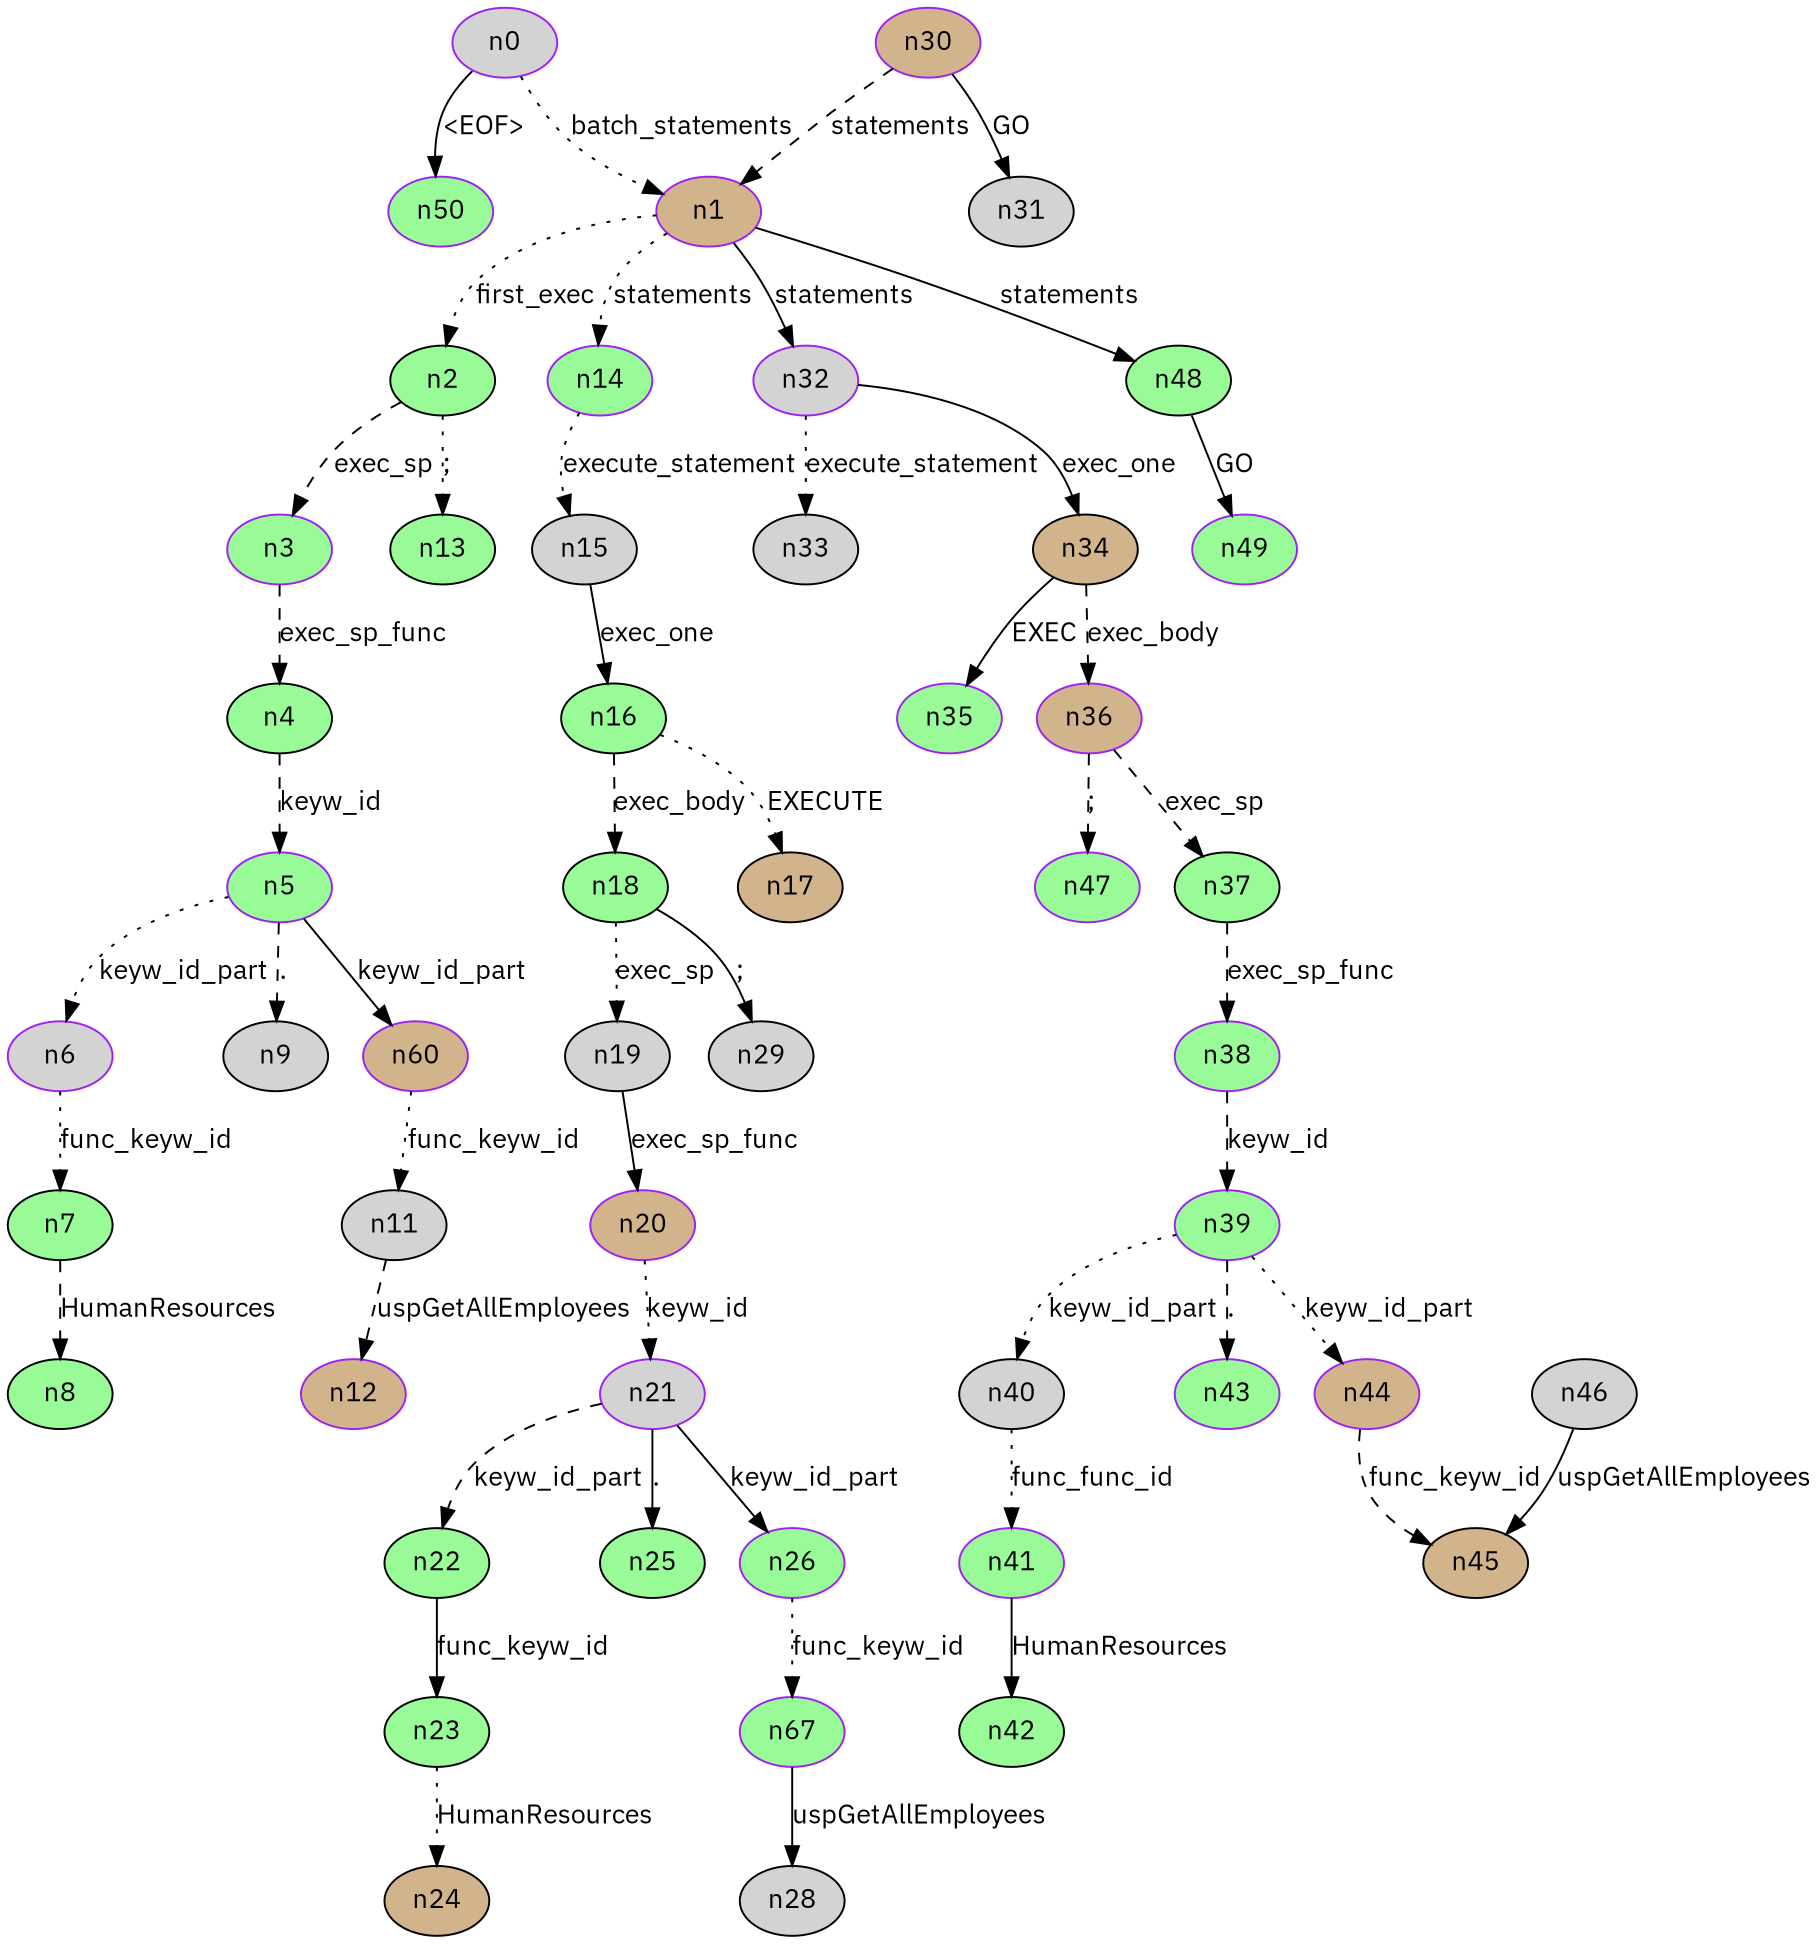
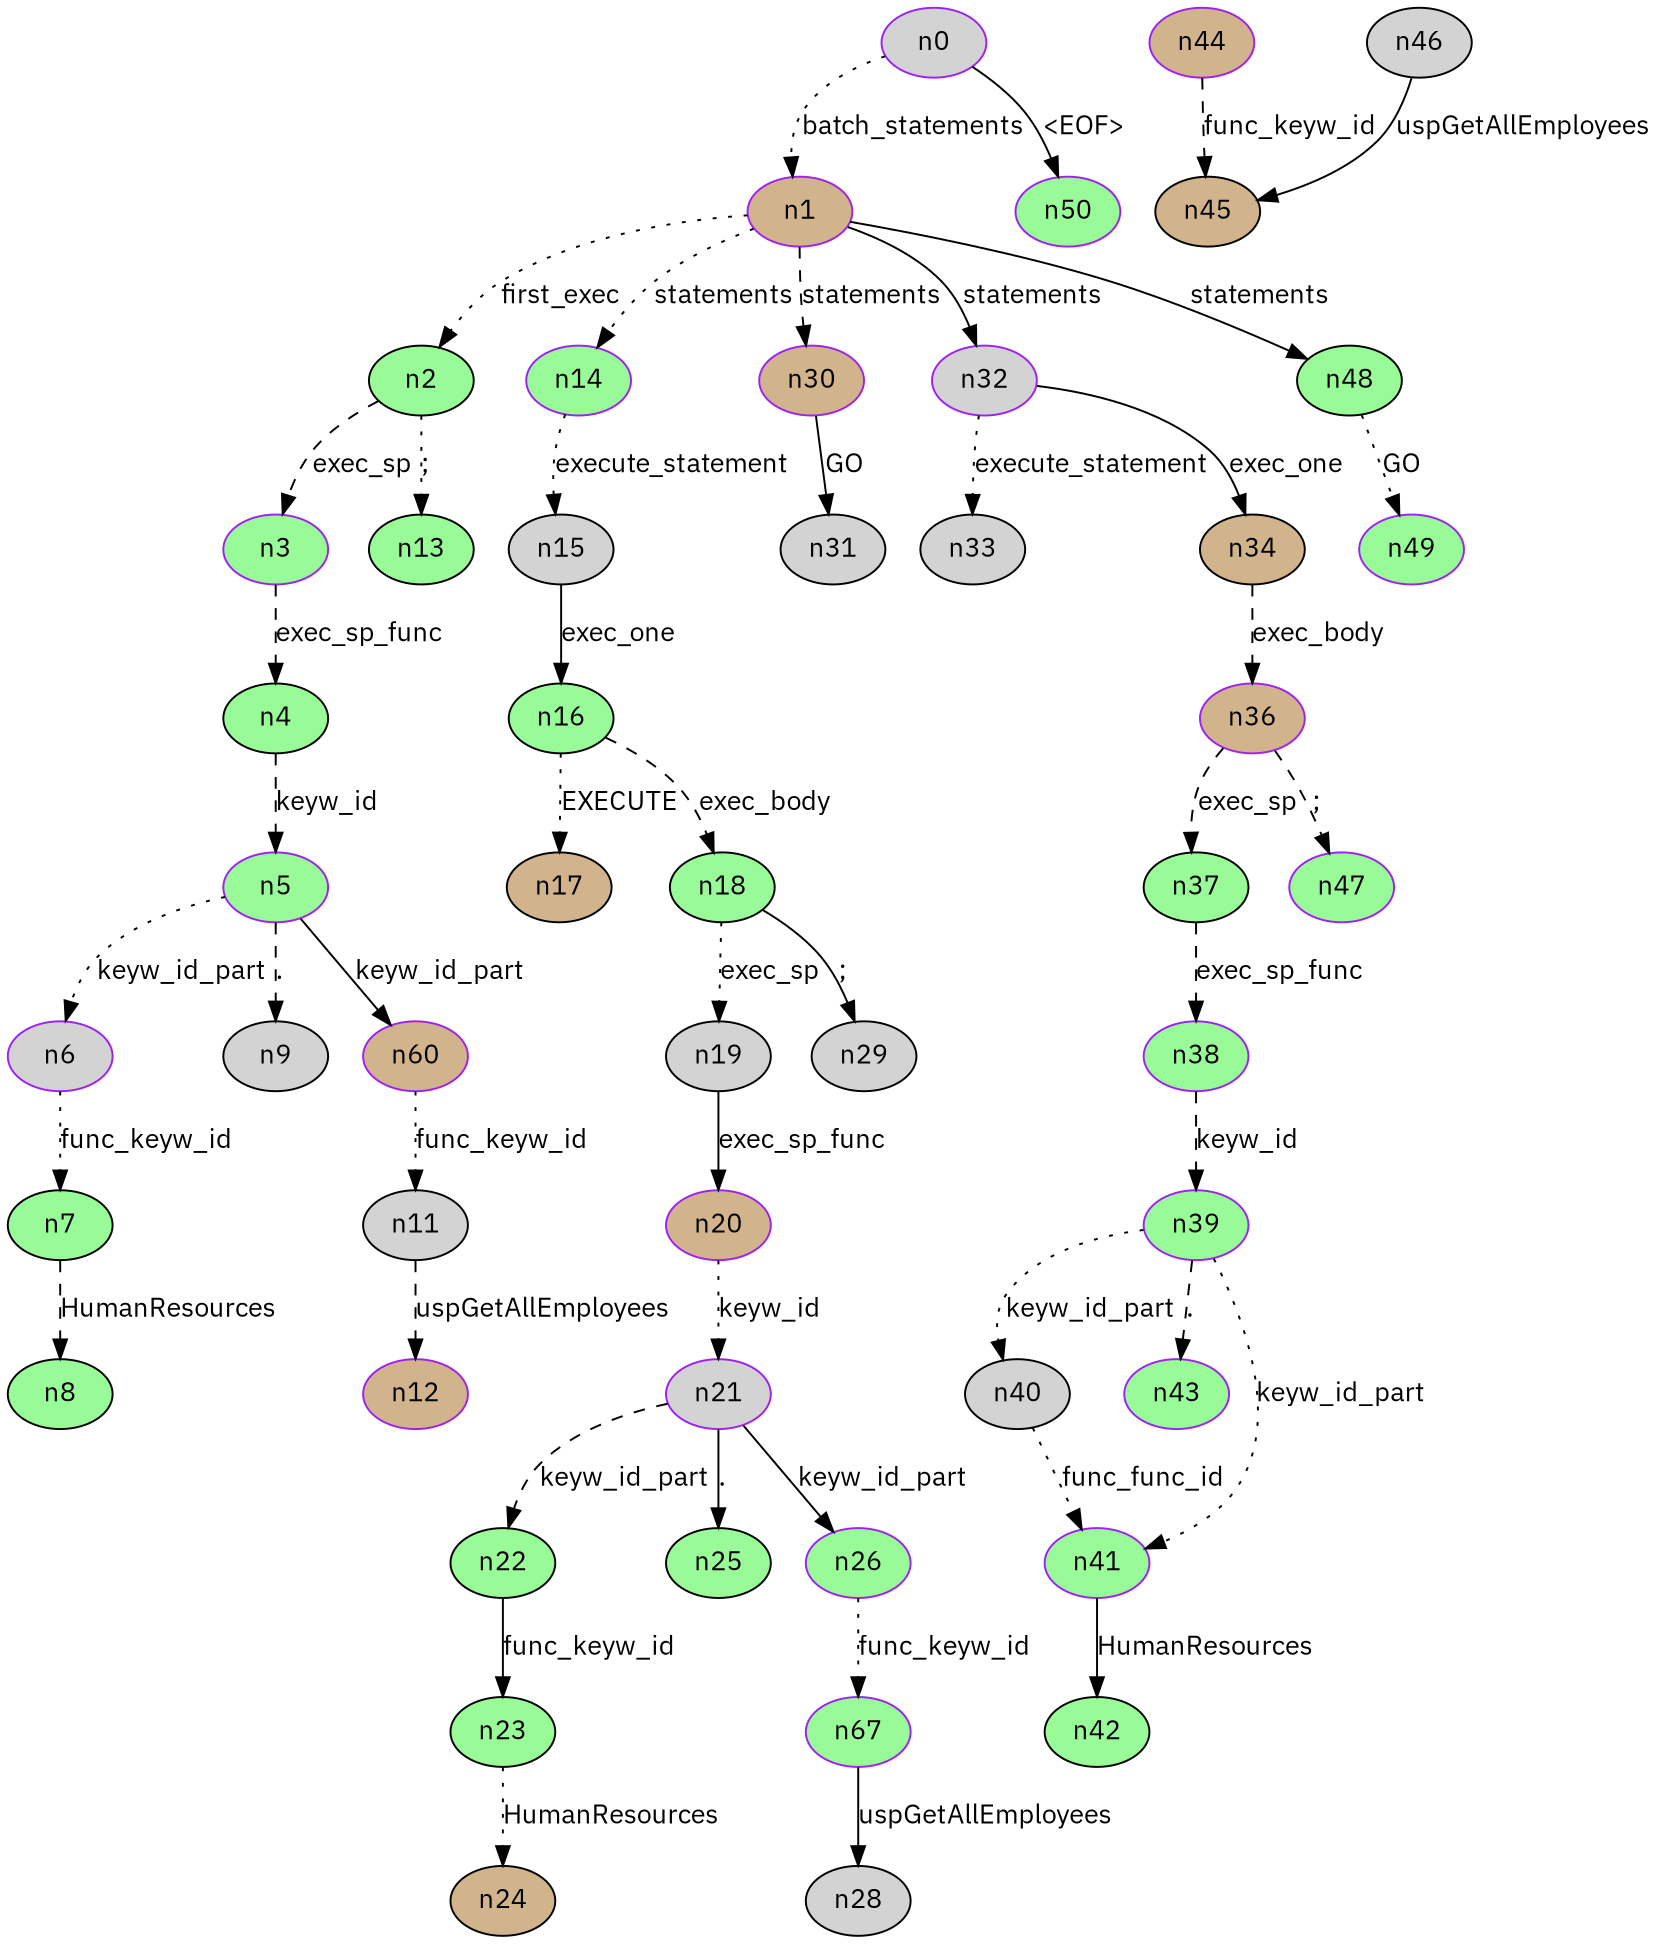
  digraph {
    fontname="IBM Plex Sans"
    node [color=black fillcolor=palegreen fontname="IBM Plex Sans" style=filled]
    edge [fontname="IBM Plex Sans" style=dotted]
    n0 [color=purple fillcolor=lightgrey]
    n1 [color=purple fillcolor=tan]
    n50 [color=purple]
    n2
    n14 [color=purple]
    n30 [color=purple fillcolor=tan]
    n32 [color=purple fillcolor=lightgrey]
    n48
    n3 [color=purple]
    n13
    n15 [fillcolor=lightgrey]
    n31 [fillcolor=lightgrey]
    n33 [fillcolor=lightgrey]
    n34 [fillcolor=tan]
    n49 [color=purple]
    n4
    n5 [color=purple]
    n6 [color=purple fillcolor=lightgrey]
    n9 [fillcolor=lightgrey]
    n10 [color=purple fillcolor=tan label=n60]
    n7
    n11 [fillcolor=lightgrey]
    n8
    n12 [color=purple fillcolor=tan]
    n16
    n17 [fillcolor=tan]
    n18
    n19 [fillcolor=lightgrey]
    n29 [fillcolor=lightgrey]
    n20 [color=purple fillcolor=tan]
    n21 [color=purple fillcolor=lightgrey]
    n22
    n25
    n26 [color=purple]
    n23
    n27 [color=purple label=n67]
    n24 [fillcolor=tan]
    n28 [fillcolor=lightgrey]
-   n35 [color=purple]
    n36 [color=purple fillcolor=tan]
    n37
    n47 [color=purple]
    n38 [color=purple]
    n39 [color=purple]
    n40 [fillcolor=lightgrey]
    n43 [color=purple]
    n44 [color=purple fillcolor=tan]
    n41 [color=purple]
    n45 [fillcolor=tan]
    n42
    n46 [fillcolor=lightgrey]
    n0 -> n1 [label=batch_statements]
    n0 -> n50 [label="<EOF>" style=solid]
    n1 -> n2 [label=first_exec]
    n1 -> n14 [label=statements]
-   n30 -> n1 [label=statements style=dashed]
+   n1 -> n30 [label=statements style=dashed]
    n1 -> n32 [label=statements style=solid]
    n1 -> n48 [label=statements style=solid]
    n2 -> n3 [label=exec_sp style=dashed]
    n2 -> n13 [label=";"]
    n14 -> n15 [label=execute_statement]
    n30 -> n31 [label=GO style=solid]
    n32 -> n33 [label=execute_statement]
    n32 -> n34 [label=exec_one style=solid]
-   n48 -> n49 [label=GO style=solid]
+   n48 -> n49 [label=GO]
    n3 -> n4 [label=exec_sp_func style=dashed]
    n15 -> n16 [label=exec_one style=solid]
-   n34 -> n35 [label=EXEC style=solid]
    n34 -> n36 [label=exec_body style=dashed]
    n4 -> n5 [label=keyw_id style=dashed]
    n5 -> n6 [label=keyw_id_part]
    n5 -> n9 [label="." style=dashed]
    n5 -> n10 [label=keyw_id_part style=solid]
    n6 -> n7 [label=func_keyw_id]
    n10 -> n11 [label=func_keyw_id]
    n7 -> n8 [label=HumanResources style=dashed]
    n11 -> n12 [label=uspGetAllEmployees style=dashed]
    n16 -> n17 [label=EXECUTE]
    n16 -> n18 [label=exec_body style=dashed]
    n18 -> n19 [label=exec_sp]
    n18 -> n29 [label=";" style=solid]
    n19 -> n20 [label=exec_sp_func style=solid]
    n20 -> n21 [label=keyw_id]
    n21 -> n22 [label=keyw_id_part style=dashed]
    n21 -> n25 [label="." style=solid]
    n21 -> n26 [label=keyw_id_part style=solid]
    n22 -> n23 [label=func_keyw_id style=solid]
    n26 -> n27 [label=func_keyw_id]
    n23 -> n24 [label=HumanResources]
    n27 -> n28 [label=uspGetAllEmployees style=solid]
    n36 -> n37 [label=exec_sp style=dashed]
    n36 -> n47 [label=";" style=dashed]
    n37 -> n38 [label=exec_sp_func style=dashed]
    n38 -> n39 [label=keyw_id style=dashed]
    n39 -> n40 [label=keyw_id_part]
    n39 -> n43 [label="." style=dashed]
-   n39 -> n44 [label=keyw_id_part]
+   n39 -> n41 [label=keyw_id_part]
    n40 -> n41 [label=func_func_id]
    n44 -> n45 [label=func_keyw_id style=dashed]
    n41 -> n42 [label=HumanResources style=solid]
    n46 -> n45 [label=uspGetAllEmployees style=solid]
  }
